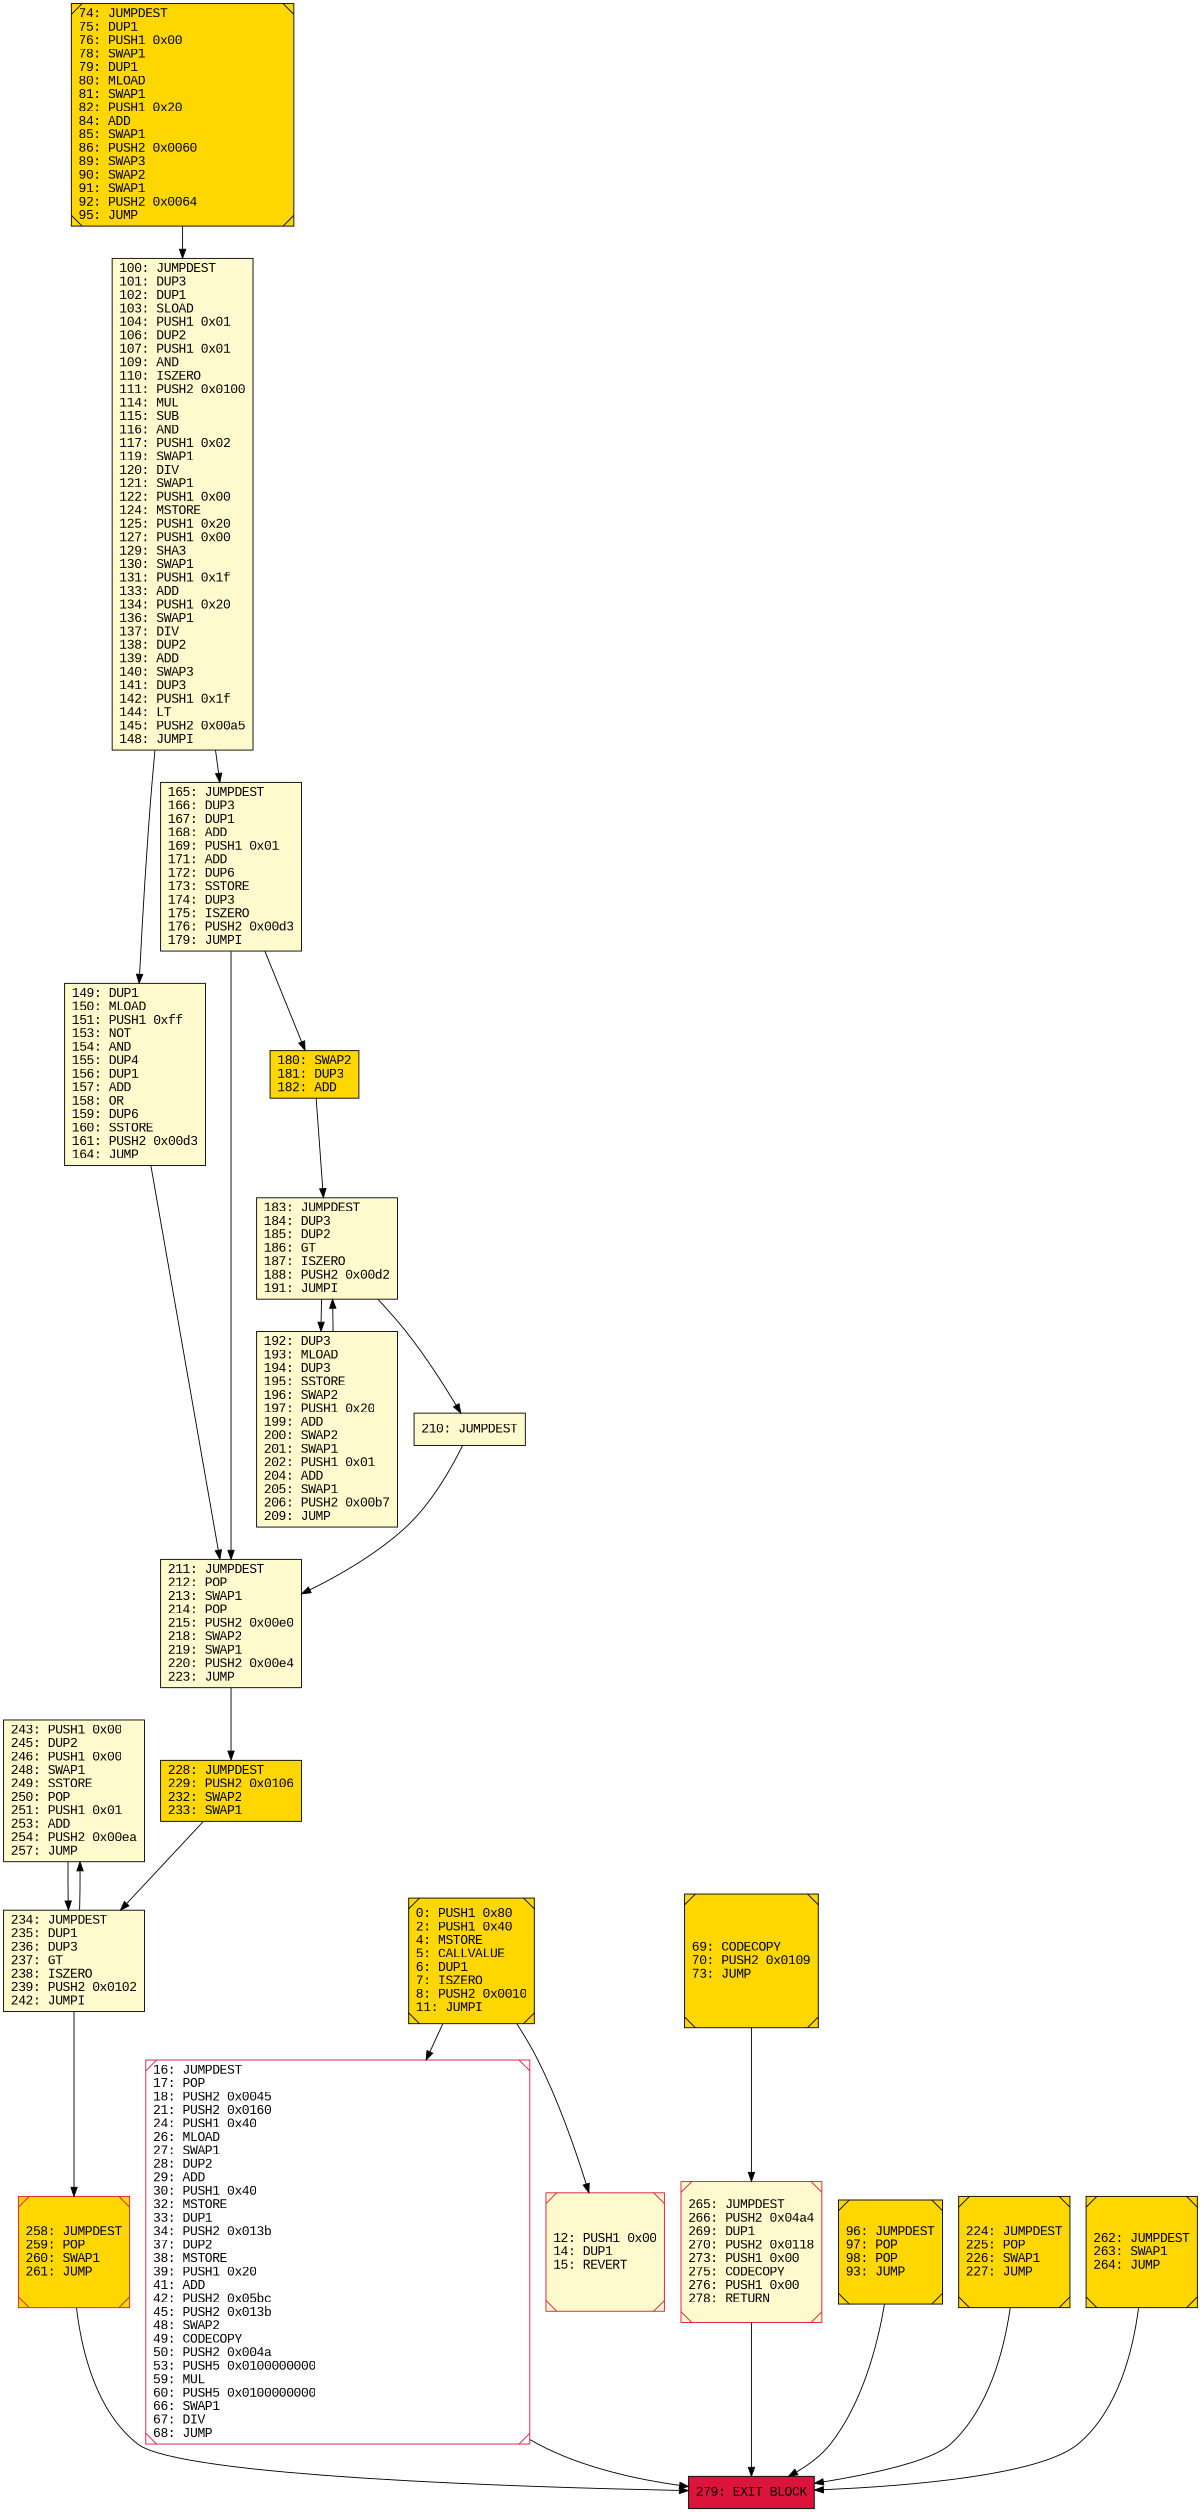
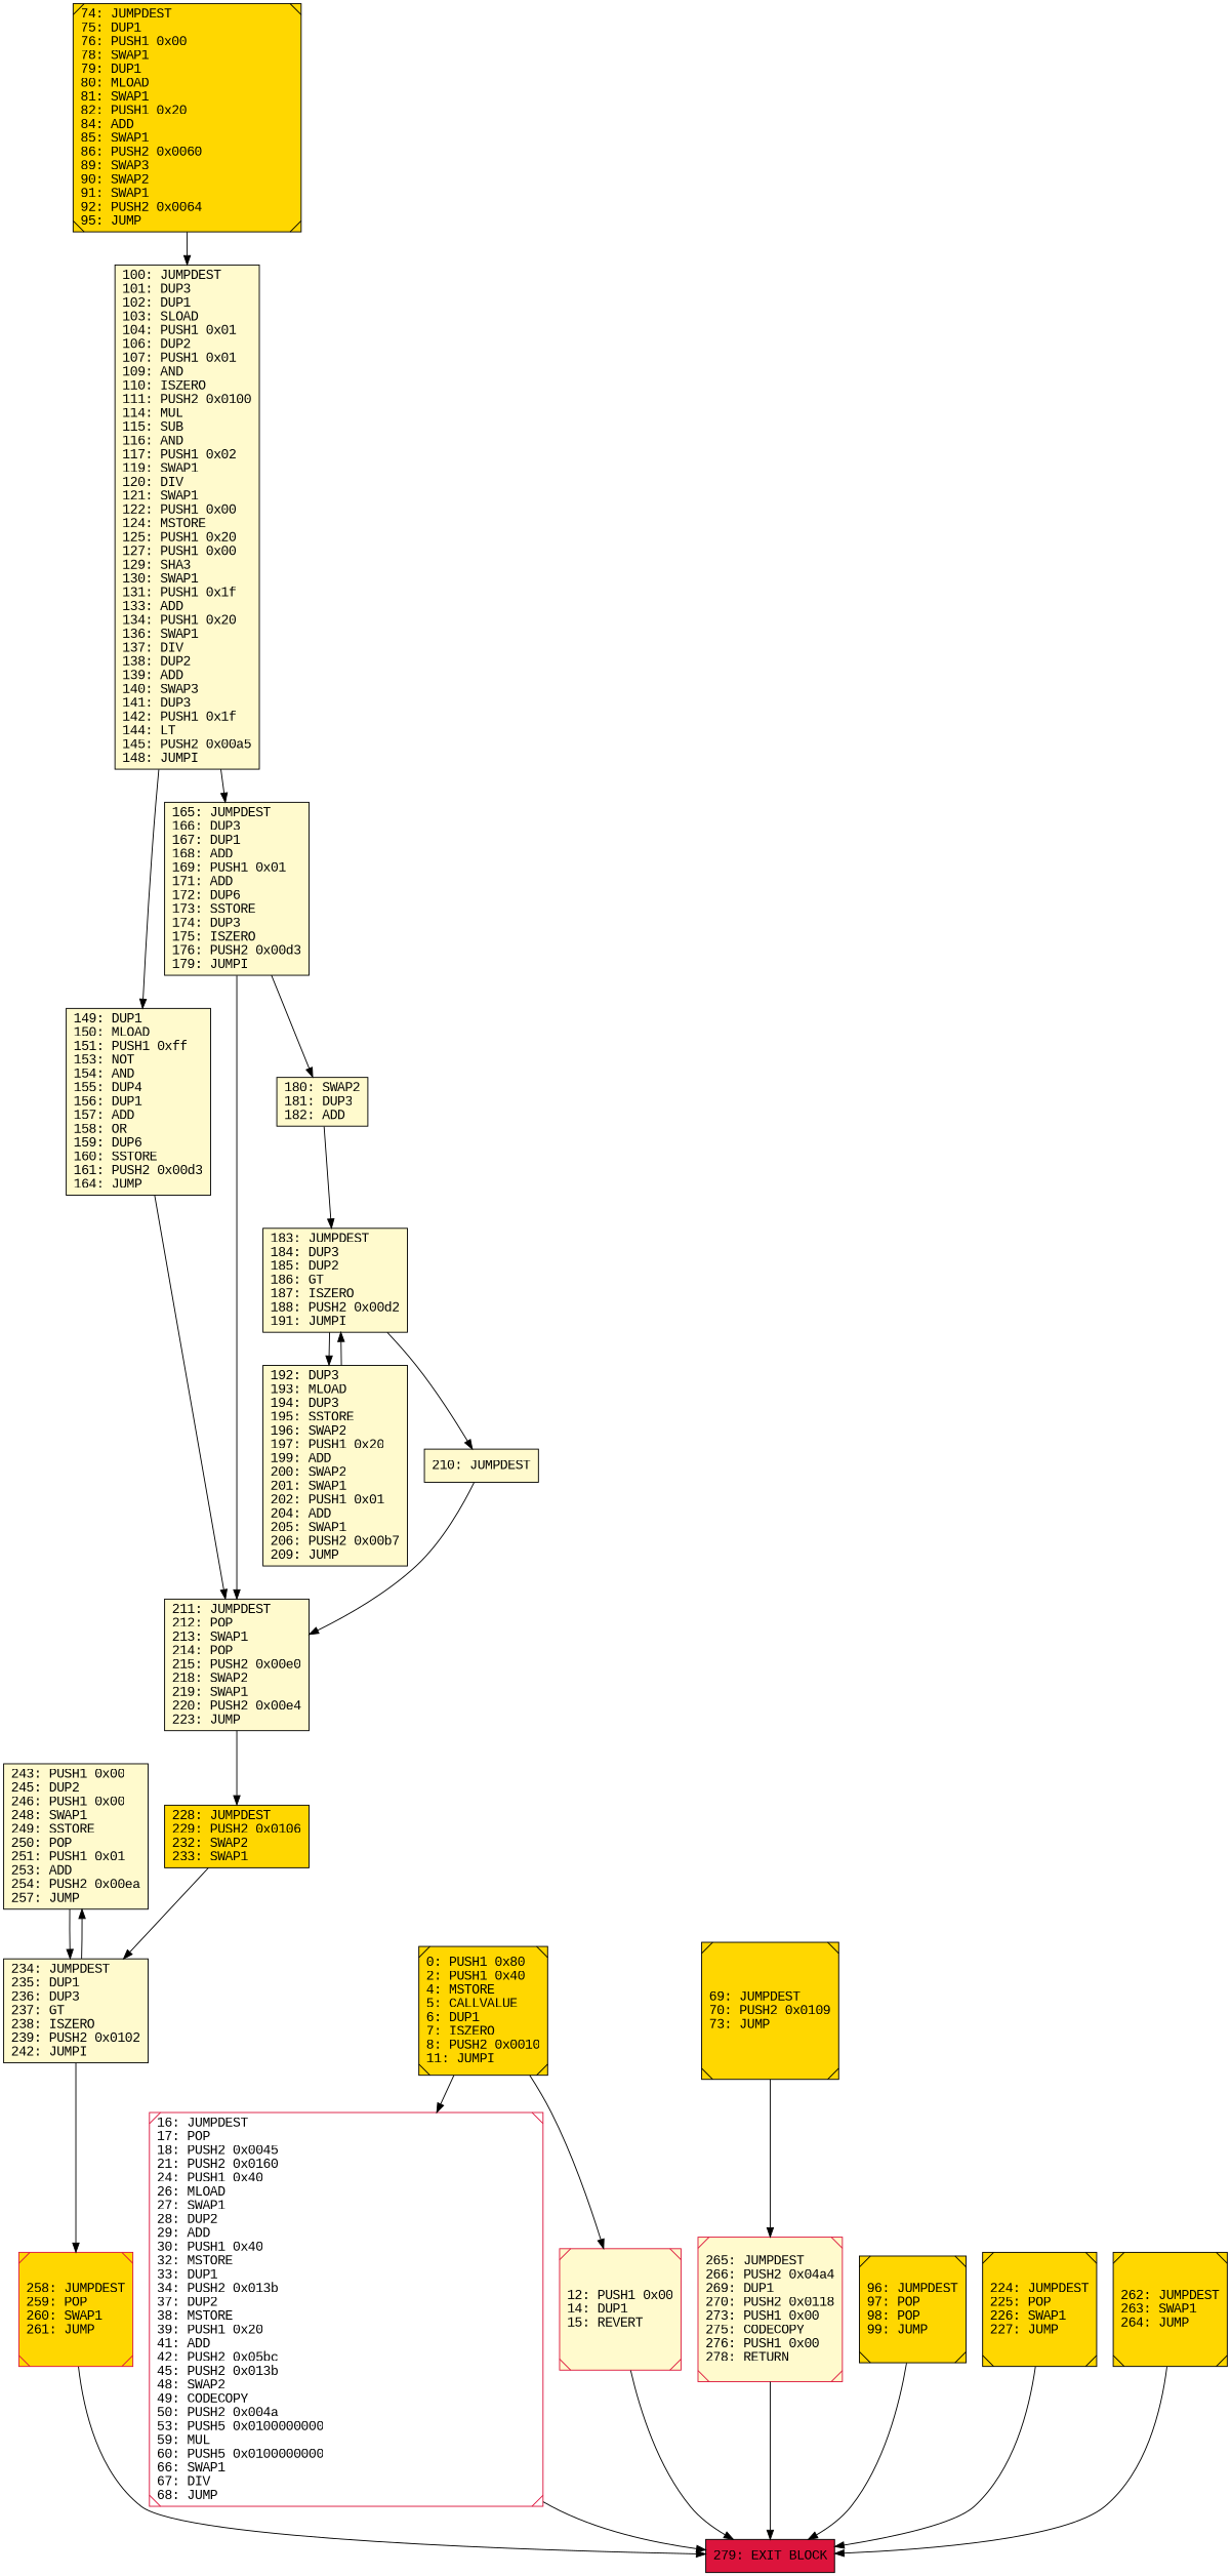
  digraph {
    fontname="Liberation Mono"
    rankdir=UD
    node [color=black fillcolor=lemonchiffon fontcolor=black fontname="Liberation Mono" shape=box style=filled]
    edge [fontname="Liberation Mono"]
    n1 [label="243: PUSH1 0x00\l245: DUP2\l246: PUSH1 0x00\l248: SWAP1\l249: SSTORE\l250: POP\l251: PUSH1 0x01\l253: ADD\l254: PUSH2 0x00ea\l257: JUMP\l"]
    n2 [label="234: JUMPDEST\l235: DUP1\l236: DUP3\l237: GT\l238: ISZERO\l239: PUSH2 0x0102\l242: JUMPI\l"]
    n3 [color=crimson fillcolor=gold label="258: JUMPDEST\l259: POP\l260: SWAP1\l261: JUMP\l" shape=Msquare]
    n4 [label="211: JUMPDEST\l212: POP\l213: SWAP1\l214: POP\l215: PUSH2 0x00e0\l218: SWAP2\l219: SWAP1\l220: PUSH2 0x00e4\l223: JUMP\l"]
    n5 [fillcolor=gold label="228: JUMPDEST\l229: PUSH2 0x0106\l232: SWAP2\l233: SWAP1\l"]
    n6 [color=crimson fillcolor=white label="16: JUMPDEST\l17: POP\l18: PUSH2 0x0045\l21: PUSH2 0x0160\l24: PUSH1 0x40\l26: MLOAD\l27: SWAP1\l28: DUP2\l29: ADD\l30: PUSH1 0x40\l32: MSTORE\l33: DUP1\l34: PUSH2 0x013b\l37: DUP2\l38: MSTORE\l39: PUSH1 0x20\l41: ADD\l42: PUSH2 0x05bc\l45: PUSH2 0x013b\l48: SWAP2\l49: CODECOPY\l50: PUSH2 0x004a\l53: PUSH5 0x0100000000\l59: MUL\l60: PUSH5 0x0100000000\l66: SWAP1\l67: DIV\l68: JUMP\l" shape=Msquare]
    n7 [fillcolor=crimson label="279: EXIT BLOCK\l"]
    n8 [color=crimson label="265: JUMPDEST\l266: PUSH2 0x04a4\l269: DUP1\l270: PUSH2 0x0118\l273: PUSH1 0x00\l275: CODECOPY\l276: PUSH1 0x00\l278: RETURN\l" shape=Msquare]
    n9 [label="149: DUP1\l150: MLOAD\l151: PUSH1 0xff\l153: NOT\l154: AND\l155: DUP4\l156: DUP1\l157: ADD\l158: OR\l159: DUP6\l160: SSTORE\l161: PUSH2 0x00d3\l164: JUMP\l"]
    n10 [label="192: DUP3\l193: MLOAD\l194: DUP3\l195: SSTORE\l196: SWAP2\l197: PUSH1 0x20\l199: ADD\l200: SWAP2\l201: SWAP1\l202: PUSH1 0x01\l204: ADD\l205: SWAP1\l206: PUSH2 0x00b7\l209: JUMP\l"]
    n11 [label="183: JUMPDEST\l184: DUP3\l185: DUP2\l186: GT\l187: ISZERO\l188: PUSH2 0x00d2\l191: JUMPI\l"]
    n12 [label="210: JUMPDEST\l"]
-   n13 [fillcolor=gold label="96: JUMPDEST\l97: POP\l98: POP\l93: JUMP\l" shape=Msquare]
+   n13 [fillcolor=gold label="96: JUMPDEST\l97: POP\l98: POP\l99: JUMP\l" shape=Msquare]
    n14 [color=crimson label="12: PUSH1 0x00\l14: DUP1\l15: REVERT\l" shape=Msquare]
    n15 [fillcolor=gold label="74: JUMPDEST\l75: DUP1\l76: PUSH1 0x00\l78: SWAP1\l79: DUP1\l80: MLOAD\l81: SWAP1\l82: PUSH1 0x20\l84: ADD\l85: SWAP1\l86: PUSH2 0x0060\l89: SWAP3\l90: SWAP2\l91: SWAP1\l92: PUSH2 0x0064\l95: JUMP\l" shape=Msquare]
    n16 [label="100: JUMPDEST\l101: DUP3\l102: DUP1\l103: SLOAD\l104: PUSH1 0x01\l106: DUP2\l107: PUSH1 0x01\l109: AND\l110: ISZERO\l111: PUSH2 0x0100\l114: MUL\l115: SUB\l116: AND\l117: PUSH1 0x02\l119: SWAP1\l120: DIV\l121: SWAP1\l122: PUSH1 0x00\l124: MSTORE\l125: PUSH1 0x20\l127: PUSH1 0x00\l129: SHA3\l130: SWAP1\l131: PUSH1 0x1f\l133: ADD\l134: PUSH1 0x20\l136: SWAP1\l137: DIV\l138: DUP2\l139: ADD\l140: SWAP3\l141: DUP3\l142: PUSH1 0x1f\l144: LT\l145: PUSH2 0x00a5\l148: JUMPI\l"]
    n17 [label="165: JUMPDEST\l166: DUP3\l167: DUP1\l168: ADD\l169: PUSH1 0x01\l171: ADD\l172: DUP6\l173: SSTORE\l174: DUP3\l175: ISZERO\l176: PUSH2 0x00d3\l179: JUMPI\l"]
-   n18 [fillcolor=gold label="180: SWAP2\l181: DUP3\l182: ADD\l"]
+   n18 [label="180: SWAP2\l181: DUP3\l182: ADD\l"]
    n19 [fillcolor=gold label="224: JUMPDEST\l225: POP\l226: SWAP1\l227: JUMP\l" shape=Msquare]
    n20 [fillcolor=gold label="262: JUMPDEST\l263: SWAP1\l264: JUMP\l" shape=Msquare]
    n21 [fillcolor=gold label="0: PUSH1 0x80\l2: PUSH1 0x40\l4: MSTORE\l5: CALLVALUE\l6: DUP1\l7: ISZERO\l8: PUSH2 0x0010\l11: JUMPI\l" shape=Msquare]
-   n22 [fillcolor=gold label="69: CODECOPY\l70: PUSH2 0x0109\l73: JUMP\l" shape=Msquare]
+   n22 [fillcolor=gold label="69: JUMPDEST\l70: PUSH2 0x0109\l73: JUMP\l" shape=Msquare]
    n1 -> n2
    n2 -> n1
    n2 -> n3
    n3 -> n7
    n4 -> n5
    n5 -> n2
    n6 -> n7
    n8 -> n7
    n9 -> n4
    n10 -> n11
    n11 -> n10
    n11 -> n12
    n12 -> n4
    n13 -> n7
+   n14 -> n7
    n15 -> n16
    n16 -> n9
    n16 -> n17
    n17 -> n4
    n17 -> n18
    n18 -> n11
    n19 -> n7
    n20 -> n7
    n21 -> n6
    n21 -> n14
    n22 -> n8
  }
